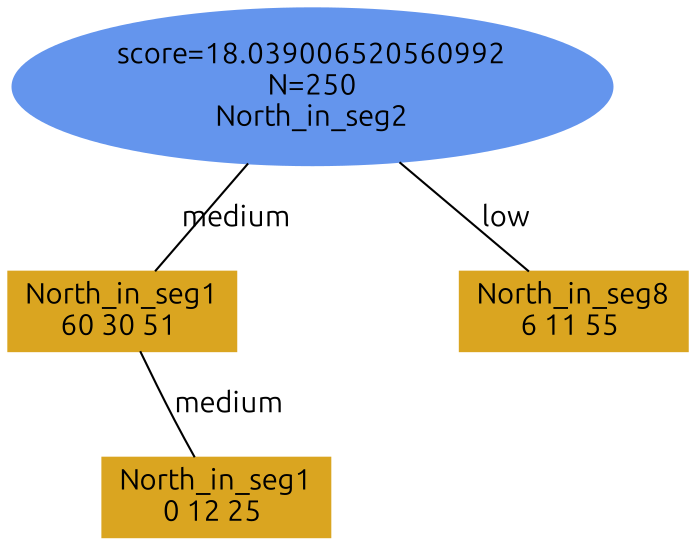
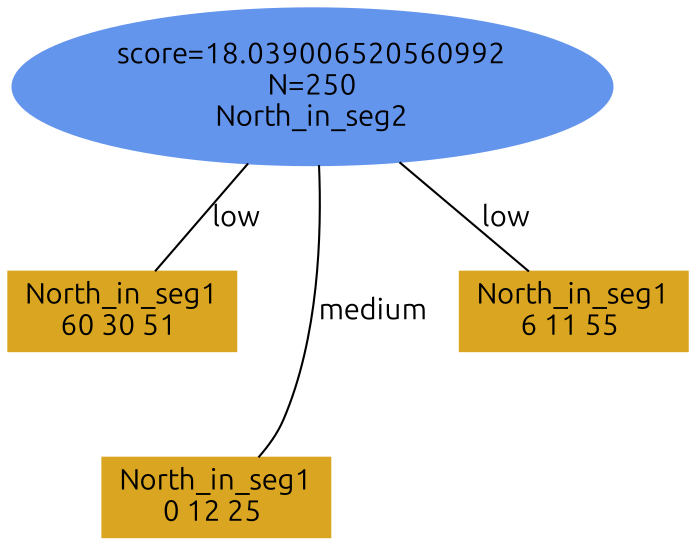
  digraph {
    fontname=Ubuntu
    node [color=goldenrod fontname=Ubuntu shape=box style=filled]
    edge [dir=none fontname=Ubuntu]
    n1 [color=cornflowerblue label="score=18.039006520560992\nN=250\nNorth_in_seg2" shape=ellipse]
    n2 [label="North_in_seg1\n60 30 51 "]
    n3 [label="North_in_seg1\n0 12 25 "]
-   n4 [label="North_in_seg8\n6 11 55 "]
+   n4 [label="North_in_seg1\n6 11 55 "]
    subgraph sub_1 {
      rank=same
      n1
    }
    subgraph sub_2 {
      rank=same
      n2
    }
    subgraph sub_3 {
      rank=same
      n3
    }
    subgraph sub_4 {
      rank=same
      n4
    }
-   n1 -> n2 [label=medium]
-   n2 -> n3 [label=medium]
+   n1 -> n2 [label=low]
+   n1 -> n3 [label=medium]
    n1 -> n4 [label=low]
  }
